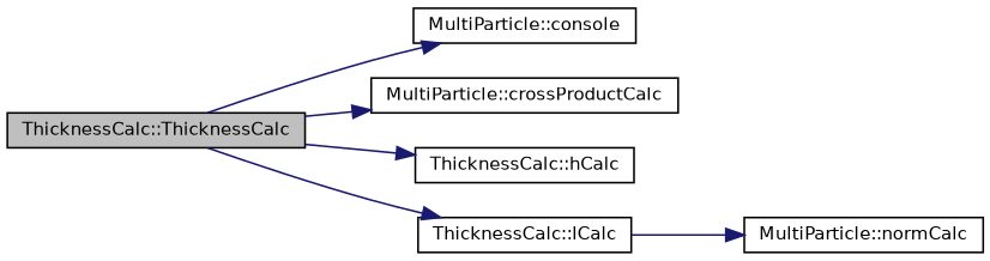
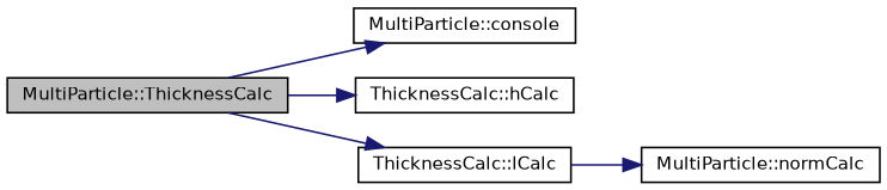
  digraph {
    rankdir=LR
    node [color=black fillcolor=white fontname=Helvetica fontsize=10 shape=record style=filled]
    edge [color=midnightblue fontname=Helvetica fontsize=10 labelfontname=Helvetica labelfontsize=10 style=solid]
-   n1 [fillcolor=grey75 fontcolor=black height=0.2 label="ThicknessCalc::ThicknessCalc" width=0.4]
+   n1 [fillcolor=grey75 fontcolor=black height=0.2 label="MultiParticle::ThicknessCalc" width=0.4]
    n2 [height=0.2 label="MultiParticle::console" width=0.4]
-   n3 [height=0.2 label="MultiParticle::crossProductCalc" width=0.4]
    n4 [height=0.2 label="ThicknessCalc::hCalc" width=0.4]
    n5 [height=0.2 label="ThicknessCalc::lCalc" width=0.4]
    n6 [height=0.2 label="MultiParticle::normCalc" width=0.4]
    n1 -> n2
-   n1 -> n3
    n1 -> n4
    n1 -> n5
    n5 -> n6
  }
